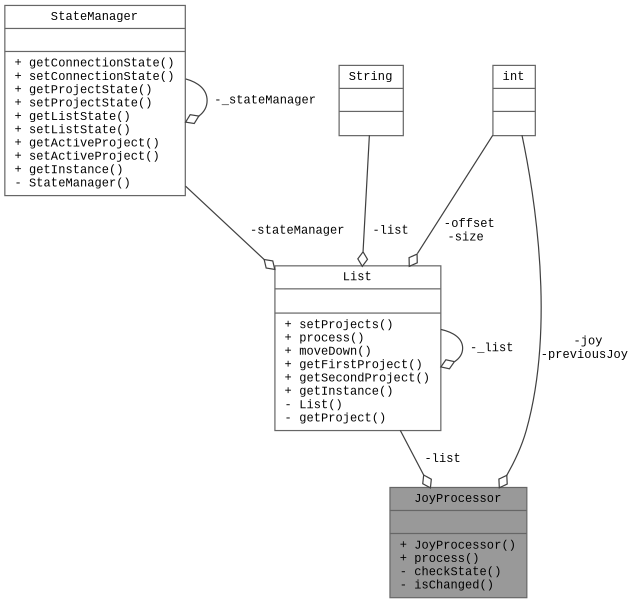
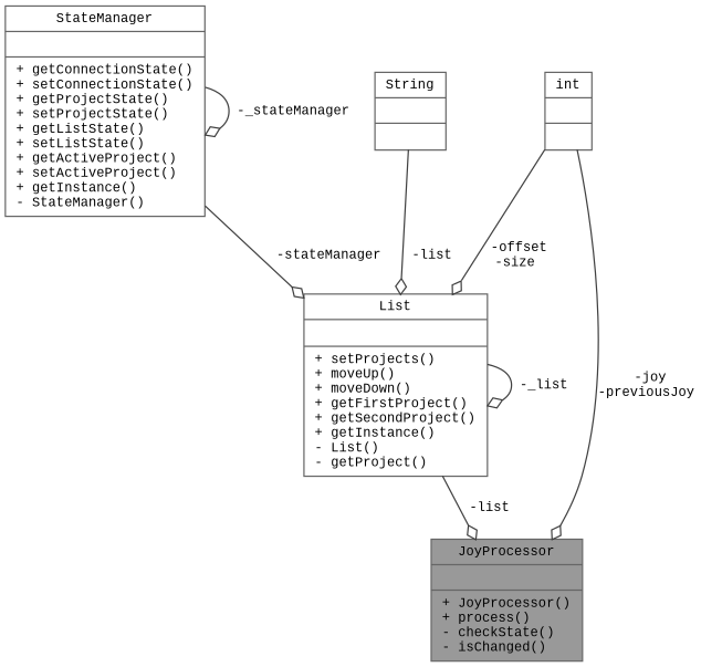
  digraph {
    fontname="Liberation Mono"
    node [color=gray40 fillcolor=white fontname="Liberation Mono" fontsize=10 shape=record style=filled]
    edge [arrowhead=odiamond color=grey25 fontname="Liberation Mono" fontsize=10 labelfontname=Helvetica labelfontsize=10 style=solid]
    n1 [fillcolor=grey60 fontcolor=black height=0.2 label="{JoyProcessor\n||+ JoyProcessor()\l+ process()\l- checkState()\l- isChanged()\l}" width=0.4]
-   n2 [height=0.2 label="{List\n||+ setProjects()\l+ process()\l+ moveDown()\l+ getFirstProject()\l+ getSecondProject()\l+ getInstance()\l- List()\l- getProject()\l}" width=0.4]
+   n2 [height=0.2 label="{List\n||+ setProjects()\l+ moveUp()\l+ moveDown()\l+ getFirstProject()\l+ getSecondProject()\l+ getInstance()\l- List()\l- getProject()\l}" width=0.4]
    n3 [height=0.2 label="{StateManager\n||+ getConnectionState()\l+ setConnectionState()\l+ getProjectState()\l+ setProjectState()\l+ getListState()\l+ setListState()\l+ getActiveProject()\l+ setActiveProject()\l+ getInstance()\l- StateManager()\l}" width=0.4]
    n4 [height=0.2 label="{String\n||}" width=0.4]
    n5 [height=0.2 label="{int\n||}" width=0.4]
    n2 -> n1 [label=" -list"]
    n2 -> n2 [label=" -_list"]
    n3 -> n2 [label=" -stateManager"]
    n3 -> n3 [label=" -_stateManager"]
    n4 -> n2 [label=" -list"]
    n5 -> n1 [label=" -joy\n-previousJoy"]
    n5 -> n2 [label=" -offset\n-size"]
  }
